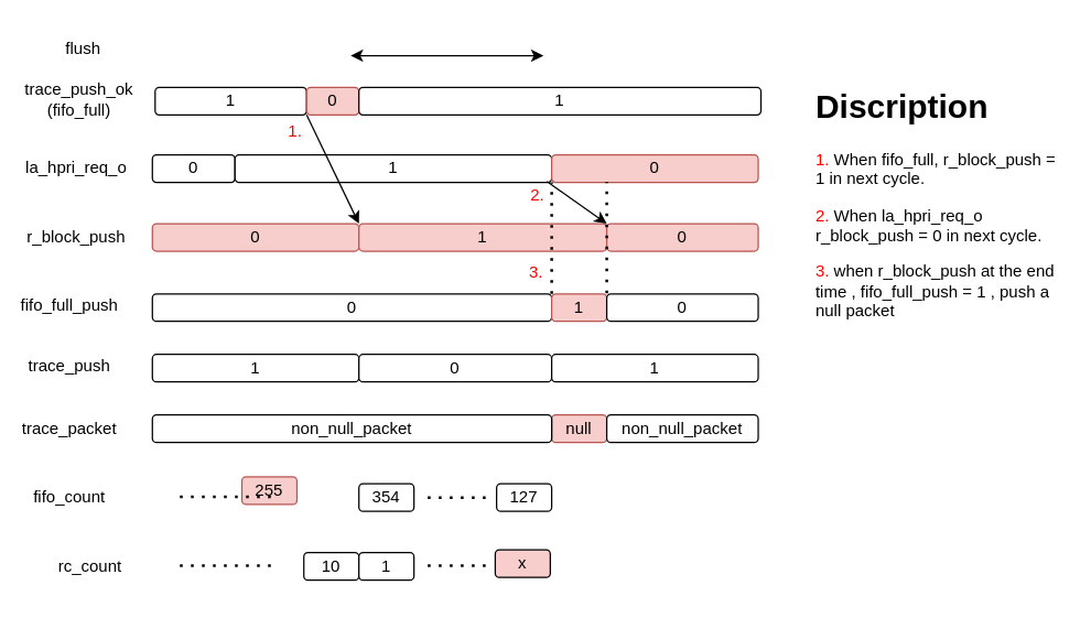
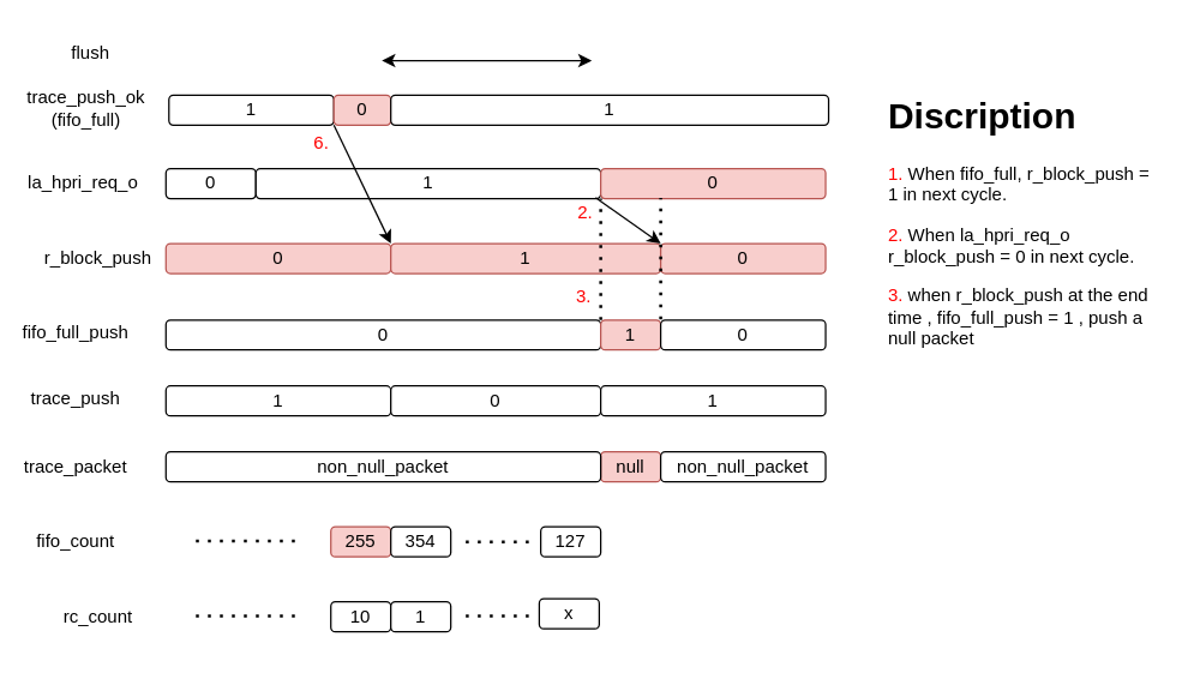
  <mxCell id="0" />
  <mxCell id="1" parent="0" />
  <mxCell id="2" value="null" style="rounded=1;whiteSpace=wrap;html=1;fillColor=#f8cecc;strokeColor=#b85450;" parent="1" vertex="1"><mxGeometry x="400" y="301" width="40" height="20" as="geometry" /></mxCell>
  <mxCell id="3" value="non_null_packet" style="rounded=1;whiteSpace=wrap;html=1;" parent="1" vertex="1"><mxGeometry x="110" y="301" width="290" height="20" as="geometry" /></mxCell>
- <mxCell id="4" value="255" style="rounded=1;whiteSpace=wrap;html=1;fillColor=#f8cecc;strokeColor=#b85450;" parent="1" vertex="1"><mxGeometry x="175" y="346" width="40" height="20" as="geometry" /></mxCell>
+ <mxCell id="4" value="255" style="rounded=1;whiteSpace=wrap;html=1;fillColor=#f8cecc;strokeColor=#b85450;" parent="1" vertex="1"><mxGeometry x="220" y="351" width="40" height="20" as="geometry" /></mxCell>
  <mxCell id="5" value="10" style="rounded=1;whiteSpace=wrap;html=1;" parent="1" vertex="1"><mxGeometry x="220" y="401" width="40" height="20" as="geometry" /></mxCell>
  <mxCell id="6" value="1" style="rounded=1;whiteSpace=wrap;html=1;" parent="1" vertex="1"><mxGeometry x="260" y="401" width="40" height="20" as="geometry" /></mxCell>
  <mxCell id="7" value="rc_count" style="text;html=1;align=center;verticalAlign=middle;whiteSpace=wrap;rounded=0;" parent="1" vertex="1"><mxGeometry x="35" y="396" width="60" height="30" as="geometry" /></mxCell>
  <mxCell id="8" value="fifo_count" style="text;html=1;align=center;verticalAlign=middle;whiteSpace=wrap;rounded=0;" parent="1" vertex="1"><mxGeometry x="20" y="346" width="60" height="30" as="geometry" /></mxCell>
  <mxCell id="9" value="trace_packet" style="text;html=1;align=center;verticalAlign=middle;whiteSpace=wrap;rounded=0;" parent="1" vertex="1"><mxGeometry x="20" y="296" width="60" height="30" as="geometry" /></mxCell>
  <mxCell id="10" value="" style="endArrow=none;dashed=1;html=1;dashPattern=1 3;strokeWidth=2;rounded=0;" parent="1" edge="1"><mxGeometry width="50" height="50" relative="1" as="geometry"><mxPoint x="130" y="410.5" as="sourcePoint" /><mxPoint x="200" y="410.5" as="targetPoint" /></mxGeometry></mxCell>
  <mxCell id="11" value="" style="endArrow=none;dashed=1;html=1;dashPattern=1 3;strokeWidth=2;rounded=0;" parent="1" edge="1"><mxGeometry width="50" height="50" relative="1" as="geometry"><mxPoint x="130" y="360.5" as="sourcePoint" /><mxPoint x="200" y="360.5" as="targetPoint" /></mxGeometry></mxCell>
  <mxCell id="12" value="354" style="rounded=1;whiteSpace=wrap;html=1;" parent="1" vertex="1"><mxGeometry x="260" y="351" width="40" height="20" as="geometry" /></mxCell>
  <mxCell id="13" value="" style="endArrow=classic;startArrow=classic;html=1;rounded=0;" parent="1" edge="1"><mxGeometry width="50" height="50" relative="1" as="geometry"><mxPoint x="254" y="40" as="sourcePoint" /><mxPoint x="394" y="40" as="targetPoint" /></mxGeometry></mxCell>
  <mxCell id="14" value="flush" style="text;html=1;align=center;verticalAlign=middle;whiteSpace=wrap;rounded=0;" parent="1" vertex="1"><mxGeometry x="30" y="20" width="60" height="30" as="geometry" /></mxCell>
  <mxCell id="15" value="non_null_packet" style="rounded=1;whiteSpace=wrap;html=1;" parent="1" vertex="1"><mxGeometry x="440" y="301" width="110" height="20" as="geometry" /></mxCell>
  <mxCell id="16" value="127" style="rounded=1;whiteSpace=wrap;html=1;" parent="1" vertex="1"><mxGeometry x="360" y="351" width="40" height="20" as="geometry" /></mxCell>
  <mxCell id="17" value="" style="endArrow=none;dashed=1;html=1;dashPattern=1 3;strokeWidth=2;rounded=0;" parent="1" edge="1"><mxGeometry width="50" height="50" relative="1" as="geometry"><mxPoint x="310" y="361" as="sourcePoint" /><mxPoint x="353" y="361" as="targetPoint" /></mxGeometry></mxCell>
  <mxCell id="18" value="" style="endArrow=none;dashed=1;html=1;dashPattern=1 3;strokeWidth=2;rounded=0;" parent="1" edge="1"><mxGeometry width="50" height="50" relative="1" as="geometry"><mxPoint x="310" y="410.58" as="sourcePoint" /><mxPoint x="353" y="410.58" as="targetPoint" /></mxGeometry></mxCell>
- <mxCell id="19" value="x" style="rounded=1;whiteSpace=wrap;html=1;fillColor=#f8cecc;" parent="1" vertex="1"><mxGeometry x="359" y="399" width="40" height="20" as="geometry" /></mxCell>
+ <mxCell id="19" value="x" style="rounded=1;whiteSpace=wrap;html=1;" parent="1" vertex="1"><mxGeometry x="359" y="399" width="40" height="20" as="geometry" /></mxCell>
  <mxCell id="20" value="trace_push" style="text;html=1;align=center;verticalAlign=middle;whiteSpace=wrap;rounded=0;" parent="1" vertex="1"><mxGeometry x="20" y="251" width="60" height="30" as="geometry" /></mxCell>
  <mxCell id="21" value="1" style="rounded=1;whiteSpace=wrap;html=1;" parent="1" vertex="1"><mxGeometry x="110" y="257" width="150" height="20" as="geometry" /></mxCell>
  <mxCell id="22" value="0" style="rounded=1;whiteSpace=wrap;html=1;" parent="1" vertex="1"><mxGeometry x="260" y="257" width="140" height="20" as="geometry" /></mxCell>
  <mxCell id="23" value="1" style="rounded=1;whiteSpace=wrap;html=1;" parent="1" vertex="1"><mxGeometry x="400" y="257" width="150" height="20" as="geometry" /></mxCell>
- <mxCell id="24" value="r_block_push" style="text;html=1;align=center;verticalAlign=middle;whiteSpace=wrap;rounded=0;" parent="1" vertex="1"><mxGeometry x="20" y="157" width="70" height="30" as="geometry" /></mxCell>
+ <mxCell id="24" value="r_block_push" style="text;html=1;align=center;verticalAlign=middle;whiteSpace=wrap;rounded=0;" parent="1" vertex="1"><mxGeometry x="30" y="157" width="70" height="30" as="geometry" /></mxCell>
  <mxCell id="25" value="0" style="rounded=1;whiteSpace=wrap;html=1;fillColor=#f8cecc;strokeColor=#b85450;" parent="1" vertex="1"><mxGeometry x="110" y="162" width="150" height="20" as="geometry" /></mxCell>
  <mxCell id="26" value="1" style="rounded=1;whiteSpace=wrap;html=1;fillColor=#f8cecc;strokeColor=#b85450;" parent="1" vertex="1"><mxGeometry x="260" y="162" width="180" height="20" as="geometry" /></mxCell>
  <mxCell id="27" value="0" style="rounded=1;whiteSpace=wrap;html=1;fillColor=#f8cecc;strokeColor=#b85450;" parent="1" vertex="1"><mxGeometry x="440" y="162" width="110" height="20" as="geometry" /></mxCell>
  <mxCell id="28" value="la_hpri_req_o" style="text;html=1;align=center;verticalAlign=middle;whiteSpace=wrap;rounded=0;" parent="1" vertex="1"><mxGeometry x="20" y="107" width="70" height="30" as="geometry" /></mxCell>
  <mxCell id="29" value="0" style="rounded=1;whiteSpace=wrap;html=1;" parent="1" vertex="1"><mxGeometry x="110" y="112" width="60" height="20" as="geometry" /></mxCell>
  <mxCell id="30" value="1" style="rounded=1;whiteSpace=wrap;html=1;" parent="1" vertex="1"><mxGeometry x="170" y="112" width="230" height="20" as="geometry" /></mxCell>
  <mxCell id="31" value="0" style="rounded=1;whiteSpace=wrap;html=1;fillColor=#f8cecc;strokeColor=#b85450;" parent="1" vertex="1"><mxGeometry x="400" y="112" width="150" height="20" as="geometry" /></mxCell>
  <mxCell id="32" value="trace_push_ok&lt;div&gt;(fifo_full)&lt;/div&gt;" style="text;html=1;align=center;verticalAlign=middle;whiteSpace=wrap;rounded=0;" parent="1" vertex="1"><mxGeometry x="27" y="57" width="60" height="30" as="geometry" /></mxCell>
  <mxCell id="33" value="1" style="rounded=1;whiteSpace=wrap;html=1;" parent="1" vertex="1"><mxGeometry x="112" y="63" width="110" height="20" as="geometry" /></mxCell>
  <mxCell id="34" value="0" style="rounded=1;whiteSpace=wrap;html=1;fillColor=#f8cecc;strokeColor=#b85450;" parent="1" vertex="1"><mxGeometry x="222" y="63" width="38" height="20" as="geometry" /></mxCell>
  <mxCell id="35" value="1" style="rounded=1;whiteSpace=wrap;html=1;" parent="1" vertex="1"><mxGeometry x="260" y="63" width="292" height="20" as="geometry" /></mxCell>
  <mxCell id="36" value="fifo_full_push" style="text;html=1;align=center;verticalAlign=middle;whiteSpace=wrap;rounded=0;" parent="1" vertex="1"><mxGeometry x="20" y="207" width="60" height="30" as="geometry" /></mxCell>
  <mxCell id="37" value="0" style="rounded=1;whiteSpace=wrap;html=1;" parent="1" vertex="1"><mxGeometry x="110" y="213" width="290" height="20" as="geometry" /></mxCell>
  <mxCell id="38" value="1" style="rounded=1;whiteSpace=wrap;html=1;fillColor=#f8cecc;strokeColor=#b85450;" parent="1" vertex="1"><mxGeometry x="400" y="213" width="40" height="20" as="geometry" /></mxCell>
  <mxCell id="39" value="" style="endArrow=classic;html=1;rounded=0;exitX=1;exitY=1;exitDx=0;exitDy=0;entryX=1;entryY=0;entryDx=0;entryDy=0;" parent="1" source="33" target="25" edge="1"><mxGeometry width="50" height="50" relative="1" as="geometry"><mxPoint x="260" y="247" as="sourcePoint" /><mxPoint x="260" y="157" as="targetPoint" /></mxGeometry></mxCell>
  <mxCell id="40" value="" style="endArrow=classic;html=1;rounded=0;entryX=1;entryY=0;entryDx=0;entryDy=0;exitX=0.985;exitY=0.97;exitDx=0;exitDy=0;exitPerimeter=0;" parent="1" source="30" target="26" edge="1"><mxGeometry width="50" height="50" relative="1" as="geometry"><mxPoint x="400" y="127" as="sourcePoint" /><mxPoint x="438" y="207" as="targetPoint" /></mxGeometry></mxCell>
  <mxCell id="41" value="0" style="rounded=1;whiteSpace=wrap;html=1;" parent="1" vertex="1"><mxGeometry x="440" y="213" width="110" height="20" as="geometry" /></mxCell>
  <mxCell id="42" value="" style="endArrow=none;dashed=1;html=1;dashPattern=1 3;strokeWidth=2;rounded=0;entryX=0;entryY=1;entryDx=0;entryDy=0;exitX=0;exitY=0;exitDx=0;exitDy=0;" parent="1" source="38" target="31" edge="1"><mxGeometry width="50" height="50" relative="1" as="geometry"><mxPoint x="330" y="257" as="sourcePoint" /><mxPoint x="400" y="147" as="targetPoint" /></mxGeometry></mxCell>
  <mxCell id="43" value="" style="endArrow=none;dashed=1;html=1;dashPattern=1 3;strokeWidth=2;rounded=0;entryX=0;entryY=1;entryDx=0;entryDy=0;exitX=0;exitY=0;exitDx=0;exitDy=0;" parent="1" edge="1"><mxGeometry width="50" height="50" relative="1" as="geometry"><mxPoint x="440" y="212.5" as="sourcePoint" /><mxPoint x="440" y="131.5" as="targetPoint" /></mxGeometry></mxCell>
  <mxCell id="44" value="&lt;h1 style=&quot;margin-top: 0px;&quot;&gt;Discription&lt;/h1&gt;&lt;p&gt;&lt;font color=&quot;#ff0000&quot;&gt;1.&lt;/font&gt; When fifo_full, r_block_push = 1 in next cycle.&lt;/p&gt;&lt;p&gt;&lt;font color=&quot;#ff0000&quot;&gt;2.&lt;/font&gt; When la_hpri_req_o r_block_push = 0 in next cycle.&lt;/p&gt;&lt;p&gt;&lt;font color=&quot;#ff0000&quot;&gt;3.&lt;/font&gt; when r_block_push at the end time , fifo_full_push = 1 , push a null packet&lt;/p&gt;&lt;p&gt;&lt;br&gt;&lt;/p&gt;" style="text;html=1;whiteSpace=wrap;overflow=hidden;rounded=0;" parent="1" vertex="1"><mxGeometry x="590" y="57" width="180" height="370" as="geometry" /></mxCell>
- <mxCell id="45" value="&lt;font color=&quot;#ff0000&quot;&gt;1.&lt;/font&gt;" style="text;html=1;align=center;verticalAlign=middle;whiteSpace=wrap;rounded=0;" parent="1" vertex="1"><mxGeometry x="184" y="80" width="60" height="30" as="geometry" /></mxCell>
+ <mxCell id="45" value="&lt;font color=&quot;#ff0000&quot;&gt;6.&lt;/font&gt;" style="text;html=1;align=center;verticalAlign=middle;whiteSpace=wrap;rounded=0;" parent="1" vertex="1"><mxGeometry x="184" y="80" width="60" height="30" as="geometry" /></mxCell>
  <mxCell id="46" value="&lt;font color=&quot;#ff0000&quot;&gt;2.&lt;/font&gt;" style="text;html=1;align=center;verticalAlign=middle;whiteSpace=wrap;rounded=0;" parent="1" vertex="1"><mxGeometry x="360" y="127" width="60" height="30" as="geometry" /></mxCell>
  <mxCell id="47" value="&lt;font color=&quot;#ff0000&quot;&gt;3.&lt;/font&gt;" style="text;html=1;align=center;verticalAlign=middle;whiteSpace=wrap;rounded=0;" parent="1" vertex="1"><mxGeometry x="359" y="183" width="60" height="30" as="geometry" /></mxCell>
